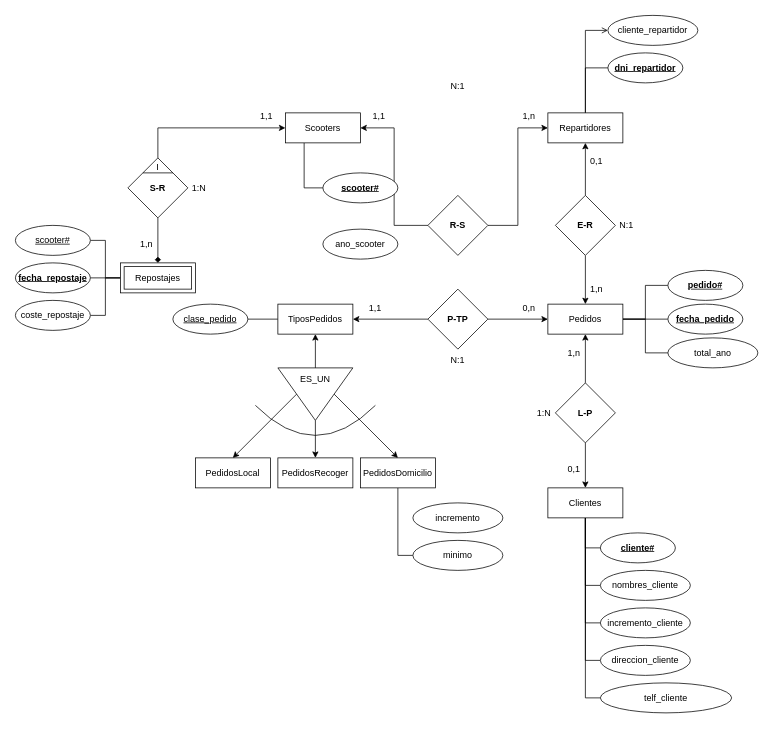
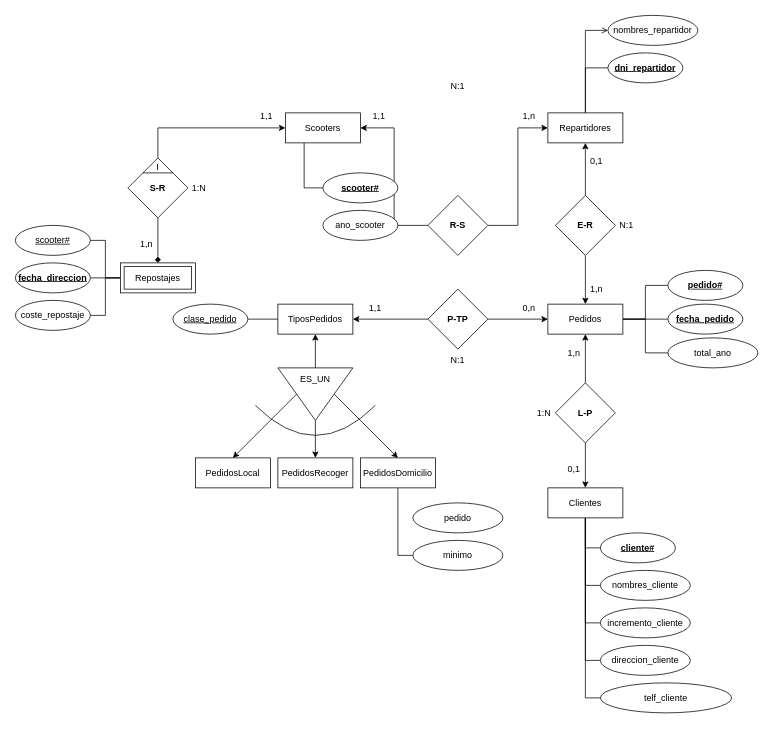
  <mxCell id="0" />
  <mxCell id="1" parent="0" />
  <mxCell id="2" value="" style="group" vertex="1" connectable="0" parent="1"><mxGeometry x="170" y="210" width="80" height="80" as="geometry" /></mxCell>
  <mxCell id="3" value="&lt;b&gt;S-R&lt;/b&gt;" style="shape=rhombus;perimeter=rhombusPerimeter;whiteSpace=wrap;html=1;align=center;" vertex="1" parent="2"><mxGeometry width="80" height="80" as="geometry" /></mxCell>
  <mxCell id="4" value="" style="endArrow=none;html=1;rounded=0;exitX=0;exitY=0;exitDx=0;exitDy=0;entryX=1;entryY=0;entryDx=0;entryDy=0;" edge="1" parent="2" source="3" target="3"><mxGeometry width="50" height="50" relative="1" as="geometry"><mxPoint x="-50" y="130" as="sourcePoint" /><mxPoint y="80" as="targetPoint" /></mxGeometry></mxCell>
  <mxCell id="5" value="I" style="text;html=1;align=center;verticalAlign=middle;whiteSpace=wrap;rounded=0;" vertex="1" parent="2"><mxGeometry x="30" y="8" width="20" height="10" as="geometry" /></mxCell>
  <mxCell id="6" style="edgeStyle=orthogonalEdgeStyle;rounded=0;orthogonalLoop=1;jettySize=auto;html=1;exitX=0.5;exitY=1;exitDx=0;exitDy=0;exitPerimeter=0;entryX=0.5;entryY=1;entryDx=0;entryDy=0;" edge="1" parent="1" source="9" target="21"><mxGeometry relative="1" as="geometry"><mxPoint x="420" y="450" as="targetPoint" /></mxGeometry></mxCell>
  <mxCell id="7" value="" style="curved=1;endArrow=none;html=1;rounded=0;endFill=0;" edge="1" parent="1"><mxGeometry width="50" height="50" relative="1" as="geometry"><mxPoint x="340" y="540" as="sourcePoint" /><mxPoint x="500" y="540" as="targetPoint" /><Array as="points"><mxPoint x="380" y="580" /><mxPoint x="460" y="580" /></Array></mxGeometry></mxCell>
  <mxCell id="8" value="" style="group" vertex="1" connectable="0" parent="1"><mxGeometry x="370" y="490" width="100" height="70" as="geometry" /></mxCell>
  <mxCell id="9" value="" style="verticalLabelPosition=bottom;verticalAlign=top;html=1;shape=mxgraph.basic.acute_triangle;dx=0.5;direction=west;" vertex="1" parent="8"><mxGeometry width="100" height="70" as="geometry" /></mxCell>
  <mxCell id="10" value="ES_UN" style="text;html=1;align=center;verticalAlign=middle;whiteSpace=wrap;rounded=0;" vertex="1" parent="8"><mxGeometry x="20" width="60" height="30" as="geometry" /></mxCell>
  <mxCell id="11" value="PedidosLocal" style="whiteSpace=wrap;html=1;align=center;" vertex="1" parent="1"><mxGeometry x="260" y="610" width="100" height="40" as="geometry" /></mxCell>
  <mxCell id="12" value="PedidosRecoger" style="whiteSpace=wrap;html=1;align=center;" vertex="1" parent="1"><mxGeometry x="370" y="610" width="100" height="40" as="geometry" /></mxCell>
  <mxCell id="13" style="edgeStyle=orthogonalEdgeStyle;rounded=0;orthogonalLoop=1;jettySize=auto;html=1;exitX=0.5;exitY=1;exitDx=0;exitDy=0;entryX=0;entryY=0.5;entryDx=0;entryDy=0;endArrow=none;endFill=0;" edge="1" parent="1" source="14" target="66"><mxGeometry relative="1" as="geometry" /></mxCell>
  <mxCell id="14" value="PedidosDomicilio" style="whiteSpace=wrap;html=1;align=center;" vertex="1" parent="1"><mxGeometry x="480" y="610" width="100" height="40" as="geometry" /></mxCell>
  <mxCell id="15" style="edgeStyle=orthogonalEdgeStyle;rounded=0;orthogonalLoop=1;jettySize=auto;html=1;exitX=0.25;exitY=1;exitDx=0;exitDy=0;entryX=0;entryY=0.5;entryDx=0;entryDy=0;endArrow=none;endFill=0;" edge="1" parent="1" source="16" target="53"><mxGeometry relative="1" as="geometry" /></mxCell>
  <mxCell id="16" value="Scooters" style="whiteSpace=wrap;html=1;align=center;" vertex="1" parent="1"><mxGeometry x="380" y="150" width="100" height="40" as="geometry" /></mxCell>
  <mxCell id="17" style="edgeStyle=orthogonalEdgeStyle;rounded=0;orthogonalLoop=1;jettySize=auto;html=1;exitX=0.5;exitY=0;exitDx=0;exitDy=0;entryX=0;entryY=0.5;entryDx=0;entryDy=0;endArrow=none;endFill=0;" edge="1" parent="1" source="19" target="55"><mxGeometry relative="1" as="geometry" /></mxCell>
  <mxCell id="18" style="edgeStyle=orthogonalEdgeStyle;rounded=0;orthogonalLoop=1;jettySize=auto;html=1;exitX=0.5;exitY=0;exitDx=0;exitDy=0;entryX=0;entryY=0.5;entryDx=0;entryDy=0;endArrow=open;endFill=0;" edge="1" parent="1" source="19" target="56"><mxGeometry relative="1" as="geometry" /></mxCell>
  <mxCell id="19" value="Repartidores" style="whiteSpace=wrap;html=1;align=center;" vertex="1" parent="1"><mxGeometry x="730" y="150" width="100" height="40" as="geometry" /></mxCell>
  <mxCell id="20" style="edgeStyle=orthogonalEdgeStyle;rounded=0;orthogonalLoop=1;jettySize=auto;html=1;exitX=0;exitY=0.5;exitDx=0;exitDy=0;entryX=1;entryY=0.5;entryDx=0;entryDy=0;endArrow=none;endFill=0;" edge="1" parent="1" source="21" target="67"><mxGeometry relative="1" as="geometry" /></mxCell>
  <mxCell id="21" value="TiposPedidos" style="whiteSpace=wrap;html=1;align=center;" vertex="1" parent="1"><mxGeometry x="370" y="405" width="100" height="40" as="geometry" /></mxCell>
  <mxCell id="22" style="edgeStyle=orthogonalEdgeStyle;rounded=0;orthogonalLoop=1;jettySize=auto;html=1;exitX=1;exitY=0.5;exitDx=0;exitDy=0;entryX=0;entryY=0.5;entryDx=0;entryDy=0;endArrow=none;endFill=0;" edge="1" parent="1" source="25" target="57"><mxGeometry relative="1" as="geometry" /></mxCell>
  <mxCell id="23" style="edgeStyle=orthogonalEdgeStyle;rounded=0;orthogonalLoop=1;jettySize=auto;html=1;exitX=1;exitY=0.5;exitDx=0;exitDy=0;entryX=0;entryY=0.5;entryDx=0;entryDy=0;endArrow=none;endFill=0;" edge="1" parent="1" source="25" target="59"><mxGeometry relative="1" as="geometry" /></mxCell>
  <mxCell id="24" style="edgeStyle=orthogonalEdgeStyle;rounded=0;orthogonalLoop=1;jettySize=auto;html=1;exitX=1;exitY=0.5;exitDx=0;exitDy=0;entryX=0;entryY=0.5;entryDx=0;entryDy=0;endArrow=none;endFill=0;" edge="1" parent="1" source="25" target="58"><mxGeometry relative="1" as="geometry" /></mxCell>
  <mxCell id="25" value="Pedidos" style="whiteSpace=wrap;html=1;align=center;" vertex="1" parent="1"><mxGeometry x="730" y="405" width="100" height="40" as="geometry" /></mxCell>
  <mxCell id="26" style="edgeStyle=orthogonalEdgeStyle;rounded=0;orthogonalLoop=1;jettySize=auto;html=1;exitX=0.5;exitY=1;exitDx=0;exitDy=0;entryX=0;entryY=0.5;entryDx=0;entryDy=0;endArrow=none;endFill=0;" edge="1" parent="1" source="31" target="60"><mxGeometry relative="1" as="geometry" /></mxCell>
  <mxCell id="27" style="edgeStyle=orthogonalEdgeStyle;rounded=0;orthogonalLoop=1;jettySize=auto;html=1;exitX=0.5;exitY=1;exitDx=0;exitDy=0;entryX=0;entryY=0.5;entryDx=0;entryDy=0;endArrow=none;endFill=0;" edge="1" parent="1" source="31" target="61"><mxGeometry relative="1" as="geometry" /></mxCell>
  <mxCell id="28" style="edgeStyle=orthogonalEdgeStyle;rounded=0;orthogonalLoop=1;jettySize=auto;html=1;exitX=0.5;exitY=1;exitDx=0;exitDy=0;entryX=0;entryY=0.5;entryDx=0;entryDy=0;endArrow=none;endFill=0;" edge="1" parent="1" source="31" target="62"><mxGeometry relative="1" as="geometry" /></mxCell>
  <mxCell id="29" style="edgeStyle=orthogonalEdgeStyle;rounded=0;orthogonalLoop=1;jettySize=auto;html=1;exitX=0.5;exitY=1;exitDx=0;exitDy=0;entryX=0;entryY=0.5;entryDx=0;entryDy=0;endArrow=none;endFill=0;" edge="1" parent="1" source="31" target="63"><mxGeometry relative="1" as="geometry" /></mxCell>
  <mxCell id="30" style="edgeStyle=orthogonalEdgeStyle;rounded=0;orthogonalLoop=1;jettySize=auto;html=1;exitX=0.5;exitY=1;exitDx=0;exitDy=0;entryX=0;entryY=0.5;entryDx=0;entryDy=0;endArrow=none;endFill=0;" edge="1" parent="1" source="31" target="64"><mxGeometry relative="1" as="geometry" /></mxCell>
  <mxCell id="31" value="Clientes" style="whiteSpace=wrap;html=1;align=center;" vertex="1" parent="1"><mxGeometry x="730" y="650" width="100" height="40" as="geometry" /></mxCell>
  <mxCell id="32" style="edgeStyle=orthogonalEdgeStyle;rounded=0;orthogonalLoop=1;jettySize=auto;html=1;exitX=0;exitY=0.5;exitDx=0;exitDy=0;entryX=1;entryY=0.5;entryDx=0;entryDy=0;endArrow=none;endFill=0;" edge="1" parent="1" source="35" target="69"><mxGeometry relative="1" as="geometry" /></mxCell>
  <mxCell id="33" style="edgeStyle=orthogonalEdgeStyle;rounded=0;orthogonalLoop=1;jettySize=auto;html=1;exitX=0;exitY=0.5;exitDx=0;exitDy=0;entryX=1;entryY=0.5;entryDx=0;entryDy=0;endArrow=none;endFill=0;" edge="1" parent="1" source="35" target="68"><mxGeometry relative="1" as="geometry" /></mxCell>
  <mxCell id="34" style="edgeStyle=orthogonalEdgeStyle;rounded=0;orthogonalLoop=1;jettySize=auto;html=1;exitX=0;exitY=0.5;exitDx=0;exitDy=0;entryX=1;entryY=0.5;entryDx=0;entryDy=0;endArrow=none;endFill=0;" edge="1" parent="1" source="35" target="70"><mxGeometry relative="1" as="geometry" /></mxCell>
  <mxCell id="35" value="Repostajes" style="shape=ext;margin=3;double=1;whiteSpace=wrap;html=1;align=center;" vertex="1" parent="1"><mxGeometry x="160" y="350" width="100" height="40" as="geometry" /></mxCell>
  <mxCell id="36" style="edgeStyle=orthogonalEdgeStyle;rounded=0;orthogonalLoop=1;jettySize=auto;html=1;exitX=0.5;exitY=0;exitDx=0;exitDy=0;entryX=0;entryY=0.5;entryDx=0;entryDy=0;" edge="1" parent="1" source="3" target="16"><mxGeometry relative="1" as="geometry" /></mxCell>
  <mxCell id="37" style="edgeStyle=orthogonalEdgeStyle;rounded=0;orthogonalLoop=1;jettySize=auto;html=1;exitX=0.5;exitY=1;exitDx=0;exitDy=0;entryX=0.5;entryY=0;entryDx=0;entryDy=0;endArrow=diamond;" edge="1" parent="1" source="3" target="35"><mxGeometry relative="1" as="geometry" /></mxCell>
  <mxCell id="38" style="rounded=0;orthogonalLoop=1;jettySize=auto;html=1;exitX=0;exitY=0;exitDx=75;exitDy=35;exitPerimeter=0;entryX=0.5;entryY=0;entryDx=0;entryDy=0;" edge="1" parent="1" source="9" target="11"><mxGeometry relative="1" as="geometry" /></mxCell>
  <mxCell id="39" style="rounded=0;orthogonalLoop=1;jettySize=auto;html=1;exitX=0;exitY=0;exitDx=25;exitDy=35;exitPerimeter=0;entryX=0.5;entryY=0;entryDx=0;entryDy=0;" edge="1" parent="1" source="9" target="14"><mxGeometry relative="1" as="geometry" /></mxCell>
  <mxCell id="40" style="edgeStyle=orthogonalEdgeStyle;rounded=0;orthogonalLoop=1;jettySize=auto;html=1;exitX=0;exitY=0;exitDx=50;exitDy=0;exitPerimeter=0;entryX=0.5;entryY=0;entryDx=0;entryDy=0;" edge="1" parent="1" source="9" target="12"><mxGeometry relative="1" as="geometry" /></mxCell>
  <mxCell id="41" style="edgeStyle=orthogonalEdgeStyle;rounded=0;orthogonalLoop=1;jettySize=auto;html=1;exitX=0.5;exitY=0;exitDx=0;exitDy=0;entryX=0.5;entryY=1;entryDx=0;entryDy=0;" edge="1" parent="1" source="43" target="19"><mxGeometry relative="1" as="geometry" /></mxCell>
  <mxCell id="42" style="edgeStyle=orthogonalEdgeStyle;rounded=0;orthogonalLoop=1;jettySize=auto;html=1;exitX=0.5;exitY=1;exitDx=0;exitDy=0;entryX=0.5;entryY=0;entryDx=0;entryDy=0;" edge="1" parent="1" source="43" target="25"><mxGeometry relative="1" as="geometry" /></mxCell>
  <mxCell id="43" value="E-R" style="rhombus;whiteSpace=wrap;html=1;fontStyle=1" vertex="1" parent="1"><mxGeometry x="740" y="260" width="80" height="80" as="geometry" /></mxCell>
  <mxCell id="44" style="edgeStyle=orthogonalEdgeStyle;rounded=0;orthogonalLoop=1;jettySize=auto;html=1;exitX=0;exitY=0.5;exitDx=0;exitDy=0;entryX=1;entryY=0.5;entryDx=0;entryDy=0;" edge="1" parent="1" source="46" target="16"><mxGeometry relative="1" as="geometry" /></mxCell>
  <mxCell id="45" style="edgeStyle=orthogonalEdgeStyle;rounded=0;orthogonalLoop=1;jettySize=auto;html=1;exitX=1;exitY=0.5;exitDx=0;exitDy=0;entryX=0;entryY=0.5;entryDx=0;entryDy=0;" edge="1" parent="1" source="46" target="19"><mxGeometry relative="1" as="geometry" /></mxCell>
  <mxCell id="46" value="R-S" style="rhombus;whiteSpace=wrap;html=1;fontStyle=1" vertex="1" parent="1"><mxGeometry x="570" y="260" width="80" height="80" as="geometry" /></mxCell>
  <mxCell id="47" style="edgeStyle=orthogonalEdgeStyle;rounded=0;orthogonalLoop=1;jettySize=auto;html=1;exitX=0.5;exitY=0;exitDx=0;exitDy=0;entryX=0.5;entryY=1;entryDx=0;entryDy=0;" edge="1" parent="1" source="49" target="25"><mxGeometry relative="1" as="geometry" /></mxCell>
  <mxCell id="48" style="edgeStyle=orthogonalEdgeStyle;rounded=0;orthogonalLoop=1;jettySize=auto;html=1;exitX=0.5;exitY=1;exitDx=0;exitDy=0;entryX=0.5;entryY=0;entryDx=0;entryDy=0;" edge="1" parent="1" source="49" target="31"><mxGeometry relative="1" as="geometry" /></mxCell>
  <mxCell id="49" value="L-P" style="rhombus;whiteSpace=wrap;html=1;fontStyle=1" vertex="1" parent="1"><mxGeometry x="740" y="510" width="80" height="80" as="geometry" /></mxCell>
  <mxCell id="50" style="edgeStyle=orthogonalEdgeStyle;rounded=0;orthogonalLoop=1;jettySize=auto;html=1;exitX=1;exitY=0.5;exitDx=0;exitDy=0;entryX=0;entryY=0.5;entryDx=0;entryDy=0;" edge="1" parent="1" source="52" target="25"><mxGeometry relative="1" as="geometry" /></mxCell>
  <mxCell id="51" style="edgeStyle=orthogonalEdgeStyle;rounded=0;orthogonalLoop=1;jettySize=auto;html=1;exitX=0;exitY=0.5;exitDx=0;exitDy=0;entryX=1;entryY=0.5;entryDx=0;entryDy=0;" edge="1" parent="1" source="52" target="21"><mxGeometry relative="1" as="geometry" /></mxCell>
  <mxCell id="52" value="P-TP" style="rhombus;whiteSpace=wrap;html=1;fontStyle=1" vertex="1" parent="1"><mxGeometry x="570" y="385" width="80" height="80" as="geometry" /></mxCell>
  <mxCell id="53" value="scooter#" style="ellipse;whiteSpace=wrap;html=1;align=center;fontStyle=5;" vertex="1" parent="1"><mxGeometry x="430" y="230" width="100" height="40" as="geometry" /></mxCell>
- <mxCell id="54" value="ano_scooter" style="ellipse;whiteSpace=wrap;html=1;align=center;" vertex="1" parent="1"><mxGeometry x="430" y="305" width="100" height="40" as="geometry" /></mxCell>
+ <mxCell id="54" value="ano_scooter" style="ellipse;whiteSpace=wrap;html=1;align=center;" vertex="1" parent="1"><mxGeometry x="430" y="280" width="100" height="40" as="geometry" /></mxCell>
  <mxCell id="55" value="dni_repartidor" style="ellipse;whiteSpace=wrap;html=1;align=center;fontStyle=5;" vertex="1" parent="1"><mxGeometry x="810" y="70" width="100" height="40" as="geometry" /></mxCell>
- <mxCell id="56" value="cliente_repartidor" style="ellipse;whiteSpace=wrap;html=1;align=center;" vertex="1" parent="1"><mxGeometry x="810" y="20" width="120" height="40" as="geometry" /></mxCell>
+ <mxCell id="56" value="nombres_repartidor" style="ellipse;whiteSpace=wrap;html=1;align=center;" vertex="1" parent="1"><mxGeometry x="810" y="20" width="120" height="40" as="geometry" /></mxCell>
  <mxCell id="57" value="pedido#" style="ellipse;whiteSpace=wrap;html=1;align=center;fontStyle=5;" vertex="1" parent="1"><mxGeometry x="890" y="360" width="100" height="40" as="geometry" /></mxCell>
  <mxCell id="58" value="total_ano" style="ellipse;whiteSpace=wrap;html=1;align=center;" vertex="1" parent="1"><mxGeometry x="890" y="450" width="120" height="40" as="geometry" /></mxCell>
  <mxCell id="59" value="fecha_pedido" style="ellipse;whiteSpace=wrap;html=1;align=center;fontStyle=5;" vertex="1" parent="1"><mxGeometry x="890" y="405" width="100" height="40" as="geometry" /></mxCell>
  <mxCell id="60" value="cliente#" style="ellipse;whiteSpace=wrap;html=1;align=center;fontStyle=5;" vertex="1" parent="1"><mxGeometry x="800" y="710" width="100" height="40" as="geometry" /></mxCell>
  <mxCell id="61" value="nombres_cliente" style="ellipse;whiteSpace=wrap;html=1;align=center;" vertex="1" parent="1"><mxGeometry x="800" y="760" width="120" height="40" as="geometry" /></mxCell>
  <mxCell id="62" value="incremento_cliente" style="ellipse;whiteSpace=wrap;html=1;align=center;" vertex="1" parent="1"><mxGeometry x="800" y="810" width="120" height="40" as="geometry" /></mxCell>
  <mxCell id="63" value="direccion_cliente" style="ellipse;whiteSpace=wrap;html=1;align=center;" vertex="1" parent="1"><mxGeometry x="800" y="860" width="120" height="40" as="geometry" /></mxCell>
  <mxCell id="64" value="telf_cliente" style="ellipse;whiteSpace=wrap;html=1;align=center;" vertex="1" parent="1"><mxGeometry x="800" y="910" width="175" height="40" as="geometry" /></mxCell>
- <mxCell id="65" value="incremento" style="ellipse;whiteSpace=wrap;html=1;align=center;" vertex="1" parent="1"><mxGeometry x="550" y="670" width="120" height="40" as="geometry" /></mxCell>
+ <mxCell id="65" value="pedido" style="ellipse;whiteSpace=wrap;html=1;align=center;" vertex="1" parent="1"><mxGeometry x="550" y="670" width="120" height="40" as="geometry" /></mxCell>
  <mxCell id="66" value="minimo" style="ellipse;whiteSpace=wrap;html=1;align=center;" vertex="1" parent="1"><mxGeometry x="550" y="720" width="120" height="40" as="geometry" /></mxCell>
  <mxCell id="67" value="clase_pedido" style="ellipse;whiteSpace=wrap;html=1;align=center;fontStyle=4;" vertex="1" parent="1"><mxGeometry x="230" y="405" width="100" height="40" as="geometry" /></mxCell>
  <mxCell id="68" value="scooter#" style="ellipse;whiteSpace=wrap;html=1;align=center;fontStyle=4;" vertex="1" parent="1"><mxGeometry x="20" y="300" width="100" height="40" as="geometry" /></mxCell>
- <mxCell id="69" value="fecha_repostaje" style="ellipse;whiteSpace=wrap;html=1;align=center;fontStyle=5;" vertex="1" parent="1"><mxGeometry x="20" y="350" width="100" height="40" as="geometry" /></mxCell>
+ <mxCell id="69" value="fecha_direccion" style="ellipse;whiteSpace=wrap;html=1;align=center;fontStyle=5;" vertex="1" parent="1"><mxGeometry x="20" y="350" width="100" height="40" as="geometry" /></mxCell>
  <mxCell id="70" value="coste_repostaje" style="ellipse;whiteSpace=wrap;html=1;align=center;" vertex="1" parent="1"><mxGeometry x="20" y="400" width="100" height="40" as="geometry" /></mxCell>
  <mxCell id="71" value="1:N" style="text;html=1;align=center;verticalAlign=middle;whiteSpace=wrap;rounded=0;" vertex="1" parent="1"><mxGeometry x="250" y="235" width="30" height="30" as="geometry" /></mxCell>
  <mxCell id="72" value="N:1" style="text;html=1;align=center;verticalAlign=middle;whiteSpace=wrap;rounded=0;" vertex="1" parent="1"><mxGeometry x="595" y="100" width="30" height="30" as="geometry" /></mxCell>
  <mxCell id="73" value="N:1" style="text;html=1;align=center;verticalAlign=middle;whiteSpace=wrap;rounded=0;" vertex="1" parent="1"><mxGeometry x="820" y="285" width="30" height="30" as="geometry" /></mxCell>
  <mxCell id="74" value="N:1" style="text;html=1;align=center;verticalAlign=middle;whiteSpace=wrap;rounded=0;" vertex="1" parent="1"><mxGeometry x="595" y="465" width="30" height="30" as="geometry" /></mxCell>
  <mxCell id="75" value="1:N" style="text;html=1;align=center;verticalAlign=middle;whiteSpace=wrap;rounded=0;" vertex="1" parent="1"><mxGeometry x="710" y="535" width="30" height="30" as="geometry" /></mxCell>
  <mxCell id="76" value="0,1" style="text;html=1;align=center;verticalAlign=middle;whiteSpace=wrap;rounded=0;" vertex="1" parent="1"><mxGeometry x="750" y="610" width="30" height="30" as="geometry" /></mxCell>
  <mxCell id="77" value="1,n" style="text;html=1;align=center;verticalAlign=middle;whiteSpace=wrap;rounded=0;" vertex="1" parent="1"><mxGeometry x="750" y="455" width="30" height="30" as="geometry" /></mxCell>
  <mxCell id="78" value="1,1" style="text;html=1;align=center;verticalAlign=middle;whiteSpace=wrap;rounded=0;" vertex="1" parent="1"><mxGeometry x="485" y="395" width="30" height="30" as="geometry" /></mxCell>
  <mxCell id="79" value="0,n" style="text;html=1;align=center;verticalAlign=middle;whiteSpace=wrap;rounded=0;" vertex="1" parent="1"><mxGeometry x="690" y="395" width="30" height="30" as="geometry" /></mxCell>
  <mxCell id="80" value="1,n" style="text;html=1;align=center;verticalAlign=middle;whiteSpace=wrap;rounded=0;" vertex="1" parent="1"><mxGeometry x="780" y="370" width="30" height="30" as="geometry" /></mxCell>
  <mxCell id="81" value="0,1" style="text;html=1;align=center;verticalAlign=middle;whiteSpace=wrap;rounded=0;" vertex="1" parent="1"><mxGeometry x="780" y="200" width="30" height="30" as="geometry" /></mxCell>
  <mxCell id="82" value="1,n" style="text;html=1;align=center;verticalAlign=middle;whiteSpace=wrap;rounded=0;" vertex="1" parent="1"><mxGeometry x="690" y="140" width="30" height="30" as="geometry" /></mxCell>
  <mxCell id="83" value="1,1" style="text;html=1;align=center;verticalAlign=middle;whiteSpace=wrap;rounded=0;" vertex="1" parent="1"><mxGeometry x="490" y="140" width="30" height="30" as="geometry" /></mxCell>
  <mxCell id="84" value="1,1" style="text;html=1;align=center;verticalAlign=middle;whiteSpace=wrap;rounded=0;" vertex="1" parent="1"><mxGeometry x="340" y="140" width="30" height="30" as="geometry" /></mxCell>
  <mxCell id="85" value="1,n" style="text;html=1;align=center;verticalAlign=middle;whiteSpace=wrap;rounded=0;" vertex="1" parent="1"><mxGeometry x="180" y="310" width="30" height="30" as="geometry" /></mxCell>
